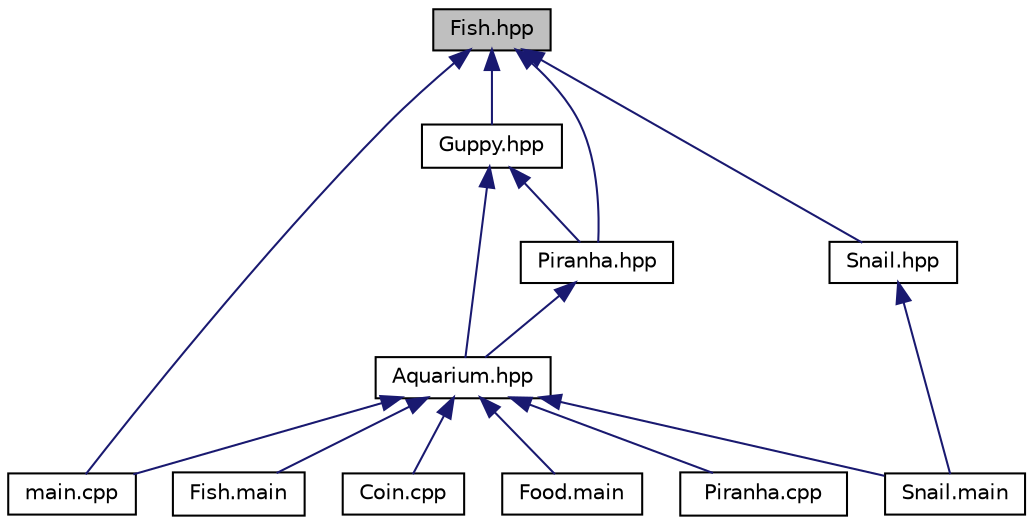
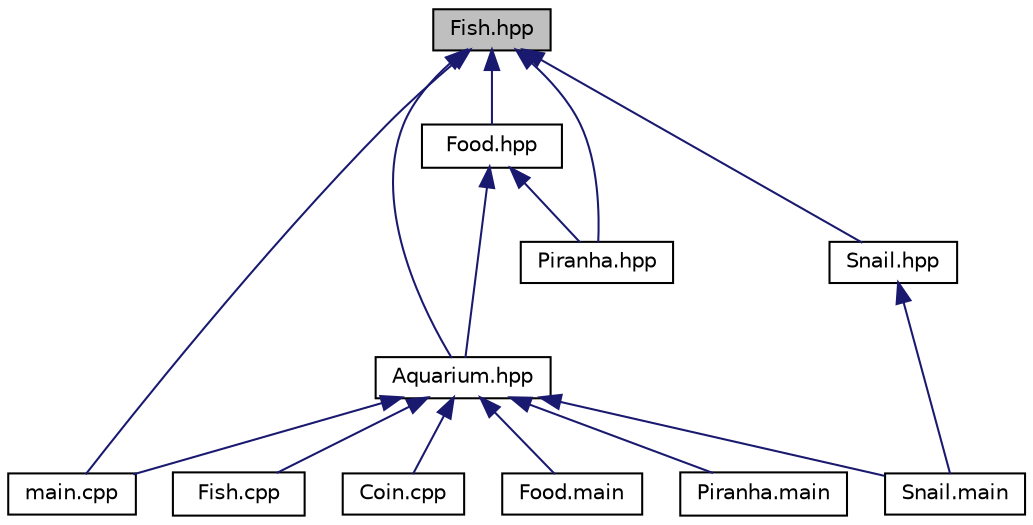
  digraph {
    node [color=black fillcolor=white fontname=Helvetica fontsize=10 shape=record style=filled]
    edge [color=midnightblue dir=back fontname=Helvetica fontsize=10 labelfontname=Helvetica labelfontsize=10 style=solid]
    n1 [fillcolor=grey75 fontcolor=black height=0.2 label="Fish.hpp" width=0.4]
-   n2 [height=0.2 label="Guppy.hpp" width=0.4]
+   n2 [height=0.2 label="Food.hpp" width=0.4]
    n3 [height=0.2 label="Piranha.hpp" width=0.4]
    n4 [height=0.2 label="Snail.hpp" width=0.4]
    n5 [height=0.2 label="main.cpp" width=0.4]
    n6 [height=0.2 label="Aquarium.hpp" width=0.4]
-   n7 [height=0.2 label="Fish.main" width=0.4]
+   n7 [height=0.2 label="Fish.cpp" width=0.4]
    n8 [height=0.2 label="Snail.main" width=0.4]
    n9 [height=0.2 label="Coin.cpp" width=0.4]
    n10 [height=0.2 label="Food.main" width=0.4]
-   n11 [height=0.2 label="Piranha.cpp" width=0.4]
+   n11 [height=0.2 label="Piranha.main" width=0.4]
    n1 -> n2
    n1 -> n3
    n1 -> n4
    n1 -> n5
    n2 -> n3
    n2 -> n6
-   n3 -> n6
+   n1 -> n6
    n4 -> n8
    n6 -> n5
    n6 -> n7
    n6 -> n8
    n6 -> n9
    n6 -> n10
    n6 -> n11
  }
